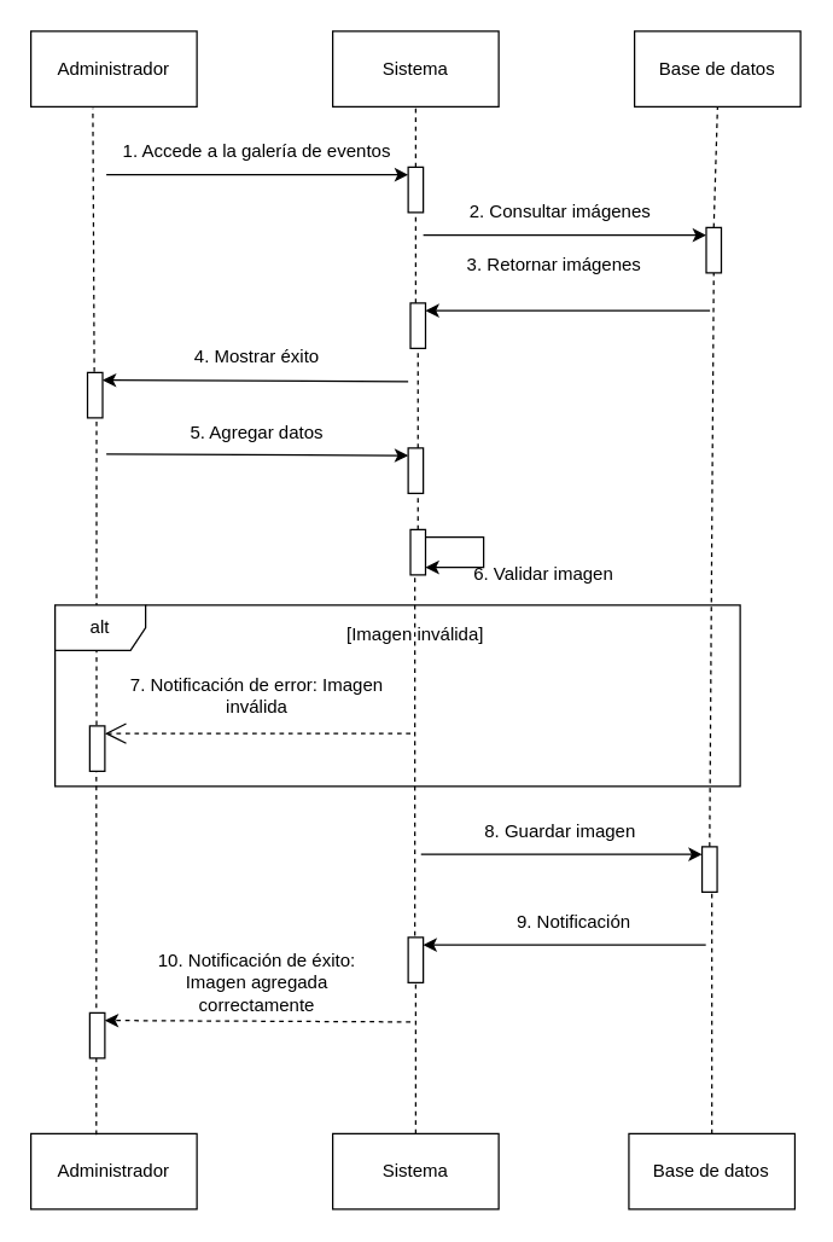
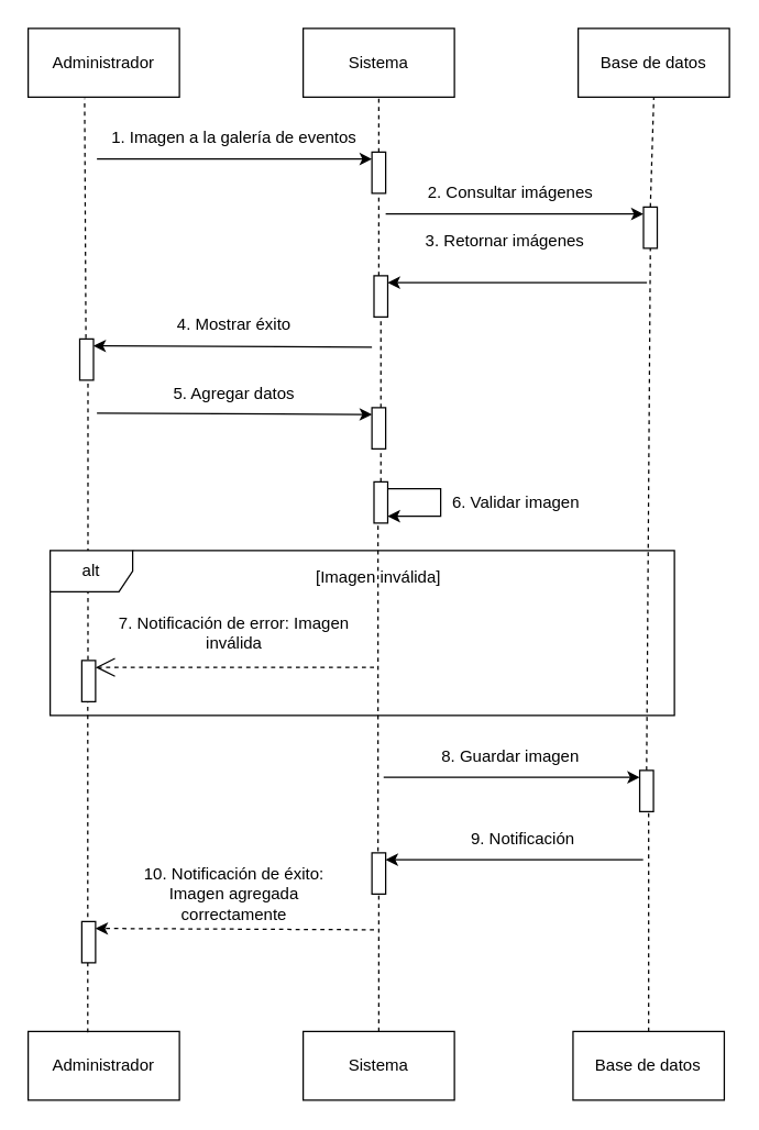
  <mxCell id="0" />
  <mxCell id="1" parent="0" />
  <mxCell id="2" value="Administrador" style="html=1;whiteSpace=wrap;" vertex="1" parent="1"><mxGeometry x="20" y="20" width="110" height="50" as="geometry" /></mxCell>
  <mxCell id="3" value="Sistema&lt;span style=&quot;color: rgba(0, 0, 0, 0); font-family: monospace; font-size: 0px; text-align: start; text-wrap-mode: nowrap;&quot;&gt;%3CmxGraphModel%3E%3Croot%3E%3CmxCell%20id%3D%220%22%2F%3E%3CmxCell%20id%3D%221%22%20parent%3D%220%22%2F%3E%3CmxCell%20id%3D%222%22%20value%3D%22Usuario%22%20style%3D%22html%3D1%3BwhiteSpace%3Dwrap%3B%22%20vertex%3D%221%22%20parent%3D%221%22%3E%3CmxGeometry%20x%3D%2270%22%20y%3D%2240%22%20width%3D%22110%22%20height%3D%2250%22%20as%3D%22geometry%22%2F%3E%3C%2FmxCell%3E%3C%2Froot%3E%3C%2FmxGraphModel%3E&lt;/span&gt;" style="html=1;whiteSpace=wrap;" vertex="1" parent="1"><mxGeometry x="220" y="20" width="110" height="50" as="geometry" /></mxCell>
  <mxCell id="4" value="Base de datos" style="html=1;whiteSpace=wrap;" vertex="1" parent="1"><mxGeometry x="420" y="20" width="110" height="50" as="geometry" /></mxCell>
  <mxCell id="5" value="Administrador" style="html=1;whiteSpace=wrap;" vertex="1" parent="1"><mxGeometry x="20" y="750" width="110" height="50" as="geometry" /></mxCell>
  <mxCell id="6" value="Sistema&lt;span style=&quot;color: rgba(0, 0, 0, 0); font-family: monospace; font-size: 0px; text-align: start; text-wrap-mode: nowrap;&quot;&gt;%3CmxGraphModel%3E%3Croot%3E%3CmxCell%20id%3D%220%22%2F%3E%3CmxCell%20id%3D%221%22%20parent%3D%220%22%2F%3E%3CmxCell%20id%3D%222%22%20value%3D%22Usuario%22%20style%3D%22html%3D1%3BwhiteSpace%3Dwrap%3B%22%20vertex%3D%221%22%20parent%3D%221%22%3E%3CmxGeometry%20x%3D%2270%22%20y%3D%2240%22%20width%3D%22110%22%20height%3D%2250%22%20as%3D%22geometry%22%2F%3E%3C%2FmxCell%3E%3C%2Froot%3E%3C%2FmxGraphModel%3E&lt;/span&gt;" style="html=1;whiteSpace=wrap;" vertex="1" parent="1"><mxGeometry x="220" y="750" width="110" height="50" as="geometry" /></mxCell>
  <mxCell id="7" value="Base de datos" style="html=1;whiteSpace=wrap;" vertex="1" parent="1"><mxGeometry x="416.25" y="750" width="110" height="50" as="geometry" /></mxCell>
  <mxCell id="8" value="" style="endArrow=none;dashed=1;html=1;rounded=0;entryX=0.5;entryY=1;entryDx=0;entryDy=0;exitX=0.5;exitY=0;exitDx=0;exitDy=0;" edge="1" parent="1" source="10" target="3"><mxGeometry width="50" height="50" relative="1" as="geometry"><mxPoint x="250" y="300" as="sourcePoint" /><mxPoint x="300" y="250" as="targetPoint" /></mxGeometry></mxCell>
  <mxCell id="9" value="" style="endArrow=none;dashed=1;html=1;rounded=0;entryX=0.5;entryY=1;entryDx=0;entryDy=0;" edge="1" parent="1" source="25" target="10"><mxGeometry width="50" height="50" relative="1" as="geometry"><mxPoint x="275.5" y="330" as="sourcePoint" /><mxPoint x="275" y="70" as="targetPoint" /></mxGeometry></mxCell>
  <mxCell id="10" value="" style="html=1;points=[[0,0,0,0,5],[0,1,0,0,-5],[1,0,0,0,5],[1,1,0,0,-5]];perimeter=orthogonalPerimeter;outlineConnect=0;targetShapes=umlLifeline;portConstraint=eastwest;newEdgeStyle={&quot;curved&quot;:0,&quot;rounded&quot;:0};" vertex="1" parent="1"><mxGeometry x="270" y="110" width="10" height="30" as="geometry" /></mxCell>
  <mxCell id="11" value="" style="endArrow=classic;html=1;rounded=0;entryX=0;entryY=0;entryDx=0;entryDy=5;entryPerimeter=0;" edge="1" parent="1" target="10"><mxGeometry width="50" height="50" relative="1" as="geometry"><mxPoint x="70" y="115" as="sourcePoint" /><mxPoint x="180" y="90" as="targetPoint" /></mxGeometry></mxCell>
- <mxCell id="12" value="1. Accede a la galería de eventos" style="text;html=1;align=center;verticalAlign=middle;whiteSpace=wrap;rounded=0;" vertex="1" parent="1"><mxGeometry x="70" y="90" width="200" height="20" as="geometry" /></mxCell>
+ <mxCell id="12" value="1. Imagen a la galería de eventos" style="text;html=1;align=center;verticalAlign=middle;whiteSpace=wrap;rounded=0;" vertex="1" parent="1"><mxGeometry x="70" y="90" width="200" height="20" as="geometry" /></mxCell>
  <mxCell id="13" value="2. Consultar imágenes" style="text;html=1;align=center;verticalAlign=middle;whiteSpace=wrap;rounded=0;" vertex="1" parent="1"><mxGeometry x="286.25" y="130" width="170" height="20" as="geometry" /></mxCell>
  <mxCell id="14" value="" style="endArrow=classic;html=1;rounded=0;entryX=0;entryY=0;entryDx=0;entryDy=5;entryPerimeter=0;" edge="1" parent="1" target="35"><mxGeometry width="50" height="50" relative="1" as="geometry"><mxPoint x="280" y="155" as="sourcePoint" /><mxPoint x="555" y="150" as="targetPoint" /></mxGeometry></mxCell>
  <mxCell id="15" value="" style="endArrow=none;dashed=1;html=1;rounded=0;exitX=0.5;exitY=0;exitDx=0;exitDy=0;entryX=0.5;entryY=1;entryDx=0;entryDy=0;" edge="1" parent="1" source="35" target="4"><mxGeometry width="50" height="50" relative="1" as="geometry"><mxPoint x="475" y="870" as="sourcePoint" /><mxPoint x="475" y="460" as="targetPoint" /></mxGeometry></mxCell>
  <mxCell id="16" value="" style="endArrow=none;dashed=1;html=1;rounded=0;exitX=0.449;exitY=-0.016;exitDx=0;exitDy=0;exitPerimeter=0;entryX=0.373;entryY=1.02;entryDx=0;entryDy=0;entryPerimeter=0;" edge="1" parent="1" source="26" target="2"><mxGeometry width="50" height="50" relative="1" as="geometry"><mxPoint x="64" y="869" as="sourcePoint" /><mxPoint x="62.33" y="180.51" as="targetPoint" /><Array as="points" /></mxGeometry></mxCell>
  <mxCell id="17" value="7. Notificación de error: Imagen inválida" style="text;html=1;align=center;verticalAlign=middle;whiteSpace=wrap;rounded=0;" vertex="1" parent="1"><mxGeometry x="75.25" y="450" width="190" height="20" as="geometry" /></mxCell>
  <mxCell id="18" value="3. Retornar imágenes" style="text;html=1;align=center;verticalAlign=middle;whiteSpace=wrap;rounded=0;" vertex="1" parent="1"><mxGeometry x="281.5" y="165" width="170" height="20" as="geometry" /></mxCell>
  <mxCell id="19" value="" style="endArrow=classic;html=1;rounded=0;entryX=1;entryY=0;entryDx=0;entryDy=5;entryPerimeter=0;" edge="1" parent="1" target="25"><mxGeometry width="50" height="50" relative="1" as="geometry"><mxPoint x="470" y="205" as="sourcePoint" /><mxPoint x="162.5" y="160" as="targetPoint" /></mxGeometry></mxCell>
  <mxCell id="20" value="" style="endArrow=none;dashed=1;html=1;rounded=0;exitX=0.5;exitY=0;exitDx=0;exitDy=0;" edge="1" parent="1" source="46" target="29"><mxGeometry width="50" height="50" relative="1" as="geometry"><mxPoint x="267.5" y="416" as="sourcePoint" /><mxPoint x="280" y="360" as="targetPoint" /><Array as="points" /></mxGeometry></mxCell>
  <mxCell id="21" value="" style="endArrow=none;dashed=1;html=1;rounded=0;exitX=0.5;exitY=0;exitDx=0;exitDy=0;" edge="1" parent="1" source="7" target="41"><mxGeometry width="50" height="50" relative="1" as="geometry"><mxPoint x="471.25" y="751" as="sourcePoint" /><mxPoint x="471.25" y="636" as="targetPoint" /></mxGeometry></mxCell>
  <mxCell id="22" value="9. Notificación" style="text;html=1;align=center;verticalAlign=middle;whiteSpace=wrap;rounded=0;" vertex="1" parent="1"><mxGeometry x="284.75" y="600" width="190" height="20" as="geometry" /></mxCell>
  <mxCell id="23" value="" style="endArrow=classic;html=1;rounded=0;entryX=1;entryY=0;entryDx=0;entryDy=5;entryPerimeter=0;" edge="1" parent="1" target="44"><mxGeometry width="50" height="50" relative="1" as="geometry"><mxPoint x="467.25" y="625" as="sourcePoint" /><mxPoint x="553.75" y="530" as="targetPoint" /></mxGeometry></mxCell>
  <mxCell id="24" value="" style="endArrow=none;dashed=1;html=1;rounded=0;entryX=0.5;entryY=1;entryDx=0;entryDy=0;" edge="1" parent="1" source="29" target="25"><mxGeometry width="50" height="50" relative="1" as="geometry"><mxPoint x="275" y="250" as="sourcePoint" /><mxPoint x="275" y="140" as="targetPoint" /></mxGeometry></mxCell>
  <mxCell id="25" value="" style="html=1;points=[[0,0,0,0,5],[0,1,0,0,-5],[1,0,0,0,5],[1,1,0,0,-5]];perimeter=orthogonalPerimeter;outlineConnect=0;targetShapes=umlLifeline;portConstraint=eastwest;newEdgeStyle={&quot;curved&quot;:0,&quot;rounded&quot;:0};" vertex="1" parent="1"><mxGeometry x="271.5" y="200" width="10" height="30" as="geometry" /></mxCell>
  <mxCell id="26" value="" style="html=1;points=[[0,0,0,0,5],[0,1,0,0,-5],[1,0,0,0,5],[1,1,0,0,-5]];perimeter=orthogonalPerimeter;outlineConnect=0;targetShapes=umlLifeline;portConstraint=eastwest;newEdgeStyle={&quot;curved&quot;:0,&quot;rounded&quot;:0};" vertex="1" parent="1"><mxGeometry x="57.5" y="246" width="10" height="30" as="geometry" /></mxCell>
  <mxCell id="27" value="" style="endArrow=classic;html=1;rounded=0;entryX=1;entryY=0;entryDx=0;entryDy=5;entryPerimeter=0;" edge="1" parent="1" target="26"><mxGeometry width="50" height="50" relative="1" as="geometry"><mxPoint x="270" y="252" as="sourcePoint" /><mxPoint x="382" y="222" as="targetPoint" /></mxGeometry></mxCell>
  <mxCell id="28" value="4. Mostrar éxito" style="text;html=1;align=center;verticalAlign=middle;whiteSpace=wrap;rounded=0;" vertex="1" parent="1"><mxGeometry x="85" y="226" width="170" height="20" as="geometry" /></mxCell>
  <mxCell id="29" value="" style="html=1;points=[[0,0,0,0,5],[0,1,0,0,-5],[1,0,0,0,5],[1,1,0,0,-5]];perimeter=orthogonalPerimeter;outlineConnect=0;targetShapes=umlLifeline;portConstraint=eastwest;newEdgeStyle={&quot;curved&quot;:0,&quot;rounded&quot;:0};" vertex="1" parent="1"><mxGeometry x="270" y="296" width="10" height="30" as="geometry" /></mxCell>
  <mxCell id="30" value="" style="endArrow=classic;html=1;rounded=0;entryX=0;entryY=0;entryDx=0;entryDy=5;entryPerimeter=0;" edge="1" parent="1" target="29"><mxGeometry width="50" height="50" relative="1" as="geometry"><mxPoint x="70" y="300" as="sourcePoint" /><mxPoint x="402" y="206" as="targetPoint" /></mxGeometry></mxCell>
  <mxCell id="31" value="5. Agregar datos" style="text;html=1;align=center;verticalAlign=middle;whiteSpace=wrap;rounded=0;" vertex="1" parent="1"><mxGeometry x="85" y="276" width="170" height="20" as="geometry" /></mxCell>
  <mxCell id="32" value="" style="endArrow=none;dashed=1;html=1;rounded=0;exitX=0.394;exitY=0.013;exitDx=0;exitDy=0;exitPerimeter=0;" edge="1" parent="1" source="5" target="33"><mxGeometry width="50" height="50" relative="1" as="geometry"><mxPoint x="65" y="755" as="sourcePoint" /><mxPoint x="69" y="506" as="targetPoint" /><Array as="points" /></mxGeometry></mxCell>
  <mxCell id="33" value="&lt;span style=&quot;color: rgb(237, 237, 237); font-family: monospace; font-size: 0px; text-align: start;&quot;&gt;%3CmxGraphModel%3E%3Croot%3E%3CmxCell%20id%3D%220%22%2F%3E%3CmxCell%20id%3D%221%22%20parent%3D%220%22%2F%3E%3CmxCell%20id%3D%222%22%20value%3D%22%22%20style%3D%22html%3D1%3Bpoints%3D%5B%5B0%2C0%2C0%2C0%2C5%5D%2C%5B0%2C1%2C0%2C0%2C-5%5D%2C%5B1%2C0%2C0%2C0%2C5%5D%2C%5B1%2C1%2C0%2C0%2C-5%5D%5D%3Bperimeter%3DorthogonalPerimeter%3BoutlineConnect%3D0%3BtargetShapes%3DumlLifeline%3BportConstraint%3Deastwest%3BnewEdgeStyle%3D%7B%26quot%3Bcurved%26quot%3B%3A0%2C%26quot%3Brounded%26quot%3B%3A0%7D%3B%22%20vertex%3D%221%22%20parent%3D%221%22%3E%3CmxGeometry%20x%3D%2285%22%20y%3D%22280%22%20width%3D%2210%22%20height%3D%2230%22%20as%3D%22geometry%22%2F%3E%3C%2FmxCell%3E%3C%2Froot%3E%3C%2FmxGraphModel%3E&lt;/span&gt;&lt;span style=&quot;color: rgb(237, 237, 237); font-family: monospace; font-size: 0px; text-align: start;&quot;&gt;%3CmxGraphModel%3E%3Croot%3E%3CmxCell%20id%3D%220%22%2F%3E%3CmxCell%20id%3D%221%22%20parent%3D%220%22%2F%3E%3CmxCell%20id%3D%222%22%20value%3D%22%22%20style%3D%22html%3D1%3Bpoints%3D%5B%5B0%2C0%2C0%2C0%2C5%5D%2C%5B0%2C1%2C0%2C0%2C-5%5D%2C%5B1%2C0%2C0%2C0%2C5%5D%2C%5B1%2C1%2C0%2C0%2C-5%5D%5D%3Bperimeter%3DorthogonalPerimeter%3BoutlineConnect%3D0%3BtargetShapes%3DumlLifeline%3BportConstraint%3Deastwest%3BnewEdgeStyle%3D%7B%26quot%3Bcurved%26quot%3B%3A0%2C%26quot%3Brounded%26quot%3B%3A0%7D%3B%22%20vertex%3D%221%22%20parent%3D%221%22%3E%3CmxGeometry%20x%3D%2285%22%20y%3D%22280%22%20width%3D%2210%22%20height%3D%2230%22%20as%3D%22geometry%22%2F%3E%3C%2FmxCell%3E%3C%2Froot%3E%3C%2FmxGraphModel%3E&lt;/span&gt;" style="html=1;points=[[0,0,0,0,5],[0,1,0,0,-5],[1,0,0,0,5],[1,1,0,0,-5]];perimeter=orthogonalPerimeter;outlineConnect=0;targetShapes=umlLifeline;portConstraint=eastwest;newEdgeStyle={&quot;curved&quot;:0,&quot;rounded&quot;:0};" vertex="1" parent="1"><mxGeometry x="59" y="480" width="10" height="30" as="geometry" /></mxCell>
  <mxCell id="34" value="" style="endArrow=none;dashed=1;html=1;rounded=0;exitX=0.5;exitY=0;exitDx=0;exitDy=0;entryX=0.5;entryY=1;entryDx=0;entryDy=0;" edge="1" parent="1" source="41" target="35"><mxGeometry width="50" height="50" relative="1" as="geometry"><mxPoint x="471" y="546" as="sourcePoint" /><mxPoint x="475" y="70" as="targetPoint" /></mxGeometry></mxCell>
  <mxCell id="35" value="" style="html=1;points=[[0,0,0,0,5],[0,1,0,0,-5],[1,0,0,0,5],[1,1,0,0,-5]];perimeter=orthogonalPerimeter;outlineConnect=0;targetShapes=umlLifeline;portConstraint=eastwest;newEdgeStyle={&quot;curved&quot;:0,&quot;rounded&quot;:0};" vertex="1" parent="1"><mxGeometry x="467.5" y="150" width="10" height="30" as="geometry" /></mxCell>
  <mxCell id="36" value="" style="endArrow=none;dashed=1;html=1;rounded=0;exitX=0.449;exitY=-0.016;exitDx=0;exitDy=0;exitPerimeter=0;" edge="1" parent="1" source="33" target="26"><mxGeometry width="50" height="50" relative="1" as="geometry"><mxPoint x="64" y="696" as="sourcePoint" /><mxPoint x="60" y="355" as="targetPoint" /><Array as="points" /></mxGeometry></mxCell>
  <mxCell id="37" value="" style="endArrow=classic;html=1;rounded=0;entryX=1;entryY=1;entryDx=0;entryDy=-5;entryPerimeter=0;exitX=1;exitY=0;exitDx=0;exitDy=5;exitPerimeter=0;edgeStyle=orthogonalEdgeStyle;" edge="1" parent="1"><mxGeometry width="50" height="50" relative="1" as="geometry"><mxPoint x="281.5" y="355" as="sourcePoint" /><mxPoint x="281.5" y="375" as="targetPoint" /><Array as="points"><mxPoint x="320" y="375" /></Array></mxGeometry></mxCell>
- <mxCell id="38" value="6. Validar imagen" style="text;html=1;align=center;verticalAlign=middle;whiteSpace=wrap;rounded=0;" vertex="1" parent="1"><mxGeometry x="305" y="370" width="110" height="20" as="geometry" /></mxCell>
+ <mxCell id="38" value="6. Validar imagen" style="text;html=1;align=center;verticalAlign=middle;whiteSpace=wrap;rounded=0;" vertex="1" parent="1"><mxGeometry x="320" y="355" width="110" height="20" as="geometry" /></mxCell>
  <mxCell id="39" value="" style="endArrow=none;dashed=1;html=1;rounded=0;exitX=0.443;exitY=-0.04;exitDx=0;exitDy=0;exitPerimeter=0;" edge="1" parent="1" source="44" target="46"><mxGeometry width="50" height="50" relative="1" as="geometry"><mxPoint x="275" y="646" as="sourcePoint" /><mxPoint x="275.93" y="460" as="targetPoint" /><Array as="points" /></mxGeometry></mxCell>
  <mxCell id="40" value="[Imagen inválida]" style="text;html=1;align=center;verticalAlign=middle;whiteSpace=wrap;rounded=0;" vertex="1" parent="1"><mxGeometry x="190" y="410" width="170" height="20" as="geometry" /></mxCell>
  <mxCell id="41" value="" style="html=1;points=[[0,0,0,0,5],[0,1,0,0,-5],[1,0,0,0,5],[1,1,0,0,-5]];perimeter=orthogonalPerimeter;outlineConnect=0;targetShapes=umlLifeline;portConstraint=eastwest;newEdgeStyle={&quot;curved&quot;:0,&quot;rounded&quot;:0};" vertex="1" parent="1"><mxGeometry x="464.75" y="560" width="10" height="30" as="geometry" /></mxCell>
  <mxCell id="42" value="" style="endArrow=classic;html=1;rounded=0;entryX=0;entryY=0;entryDx=0;entryDy=5;entryPerimeter=0;" edge="1" parent="1" target="41"><mxGeometry width="50" height="50" relative="1" as="geometry"><mxPoint x="278.5" y="565" as="sourcePoint" /><mxPoint x="428.5" y="530" as="targetPoint" /></mxGeometry></mxCell>
  <mxCell id="43" value="8. Guardar imagen" style="text;html=1;align=center;verticalAlign=middle;whiteSpace=wrap;rounded=0;" vertex="1" parent="1"><mxGeometry x="286" y="540" width="170" height="20" as="geometry" /></mxCell>
  <mxCell id="44" value="&lt;span style=&quot;color: rgb(237, 237, 237); font-family: monospace; font-size: 0px; text-align: start;&quot;&gt;%3CmxGraphModel%3E%3Croot%3E%3CmxCell%20id%3D%220%22%2F%3E%3CmxCell%20id%3D%221%22%20parent%3D%220%22%2F%3E%3CmxCell%20id%3D%222%22%20value%3D%22%22%20style%3D%22html%3D1%3Bpoints%3D%5B%5B0%2C0%2C0%2C0%2C5%5D%2C%5B0%2C1%2C0%2C0%2C-5%5D%2C%5B1%2C0%2C0%2C0%2C5%5D%2C%5B1%2C1%2C0%2C0%2C-5%5D%5D%3Bperimeter%3DorthogonalPerimeter%3BoutlineConnect%3D0%3BtargetShapes%3DumlLifeline%3BportConstraint%3Deastwest%3BnewEdgeStyle%3D%7B%26quot%3Bcurved%26quot%3B%3A0%2C%26quot%3Brounded%26quot%3B%3A0%7D%3B%22%20vertex%3D%221%22%20parent%3D%221%22%3E%3CmxGeometry%20x%3D%2285%22%20y%3D%22280%22%20width%3D%2210%22%20height%3D%2230%22%20as%3D%22geometry%22%2F%3E%3C%2FmxCell%3E%3C%2Froot%3E%3C%2FmxGraphModel%3E&lt;/span&gt;&lt;span style=&quot;color: rgb(237, 237, 237); font-family: monospace; font-size: 0px; text-align: start;&quot;&gt;%3CmxGraphModel%3E%3Croot%3E%3CmxCell%20id%3D%220%22%2F%3E%3CmxCell%20id%3D%221%22%20parent%3D%220%22%2F%3E%3CmxCell%20id%3D%222%22%20value%3D%22%22%20style%3D%22html%3D1%3Bpoints%3D%5B%5B0%2C0%2C0%2C0%2C5%5D%2C%5B0%2C1%2C0%2C0%2C-5%5D%2C%5B1%2C0%2C0%2C0%2C5%5D%2C%5B1%2C1%2C0%2C0%2C-5%5D%5D%3Bperimeter%3DorthogonalPerimeter%3BoutlineConnect%3D0%3BtargetShapes%3DumlLifeline%3BportConstraint%3Deastwest%3BnewEdgeStyle%3D%7B%26quot%3Bcurved%26quot%3B%3A0%2C%26quot%3Brounded%26quot%3B%3A0%7D%3B%22%20vertex%3D%221%22%20parent%3D%221%22%3E%3CmxGeometry%20x%3D%2285%22%20y%3D%22280%22%20width%3D%2210%22%20height%3D%2230%22%20as%3D%22geometry%22%2F%3E%3C%2FmxCell%3E%3C%2Froot%3E%3C%2FmxGraphModel%3E&lt;/span&gt;" style="html=1;points=[[0,0,0,0,5],[0,1,0,0,-5],[1,0,0,0,5],[1,1,0,0,-5]];perimeter=orthogonalPerimeter;outlineConnect=0;targetShapes=umlLifeline;portConstraint=eastwest;newEdgeStyle={&quot;curved&quot;:0,&quot;rounded&quot;:0};" vertex="1" parent="1"><mxGeometry x="270" y="620" width="10" height="30" as="geometry" /></mxCell>
  <mxCell id="45" value="" style="endArrow=open;endSize=12;dashed=1;html=1;rounded=0;fontSize=12;curved=1;entryX=1;entryY=0;entryDx=0;entryDy=5;entryPerimeter=0;" edge="1" parent="1" target="33"><mxGeometry width="160" relative="1" as="geometry"><mxPoint x="271.5" y="485" as="sourcePoint" /><mxPoint x="341.5" y="280" as="targetPoint" /></mxGeometry></mxCell>
  <mxCell id="46" value="" style="html=1;points=[[0,0,0,0,5],[0,1,0,0,-5],[1,0,0,0,5],[1,1,0,0,-5]];perimeter=orthogonalPerimeter;outlineConnect=0;targetShapes=umlLifeline;portConstraint=eastwest;newEdgeStyle={&quot;curved&quot;:0,&quot;rounded&quot;:0};" vertex="1" parent="1"><mxGeometry x="271.5" y="350" width="10" height="30" as="geometry" /></mxCell>
  <mxCell id="47" value="alt" style="shape=umlFrame;whiteSpace=wrap;html=1;pointerEvents=0;" vertex="1" parent="1"><mxGeometry x="36" y="400" width="454" height="120" as="geometry" /></mxCell>
  <mxCell id="48" value="" style="endArrow=none;dashed=1;html=1;rounded=0;exitX=0.5;exitY=0;exitDx=0;exitDy=0;" edge="1" parent="1" source="6" target="44"><mxGeometry width="50" height="50" relative="1" as="geometry"><mxPoint x="270" y="809" as="sourcePoint" /><mxPoint x="270" y="570" as="targetPoint" /><Array as="points" /></mxGeometry></mxCell>
  <mxCell id="49" value="" style="html=1;points=[[0,0,0,0,5],[0,1,0,0,-5],[1,0,0,0,5],[1,1,0,0,-5]];perimeter=orthogonalPerimeter;outlineConnect=0;targetShapes=umlLifeline;portConstraint=eastwest;newEdgeStyle={&quot;curved&quot;:0,&quot;rounded&quot;:0};" vertex="1" parent="1"><mxGeometry x="59" y="670" width="10" height="30" as="geometry" /></mxCell>
  <mxCell id="50" value="" style="endArrow=classic;html=1;rounded=0;entryX=1;entryY=0;entryDx=0;entryDy=5;entryPerimeter=0;dashed=1;" edge="1" parent="1" target="49"><mxGeometry width="50" height="50" relative="1" as="geometry"><mxPoint x="271.5" y="676" as="sourcePoint" /><mxPoint x="383.5" y="646" as="targetPoint" /></mxGeometry></mxCell>
  <mxCell id="51" value="10. Notificación de éxito: Imagen agregada correctamente" style="text;html=1;align=center;verticalAlign=middle;whiteSpace=wrap;rounded=0;" vertex="1" parent="1"><mxGeometry x="85.25" y="640" width="170" height="20" as="geometry" /></mxCell>
